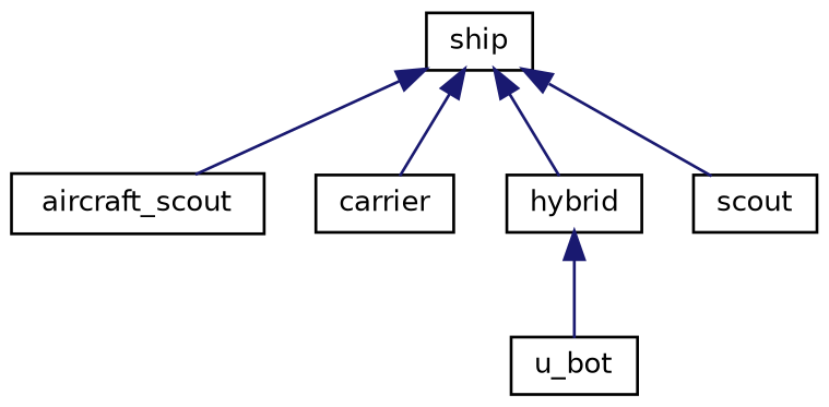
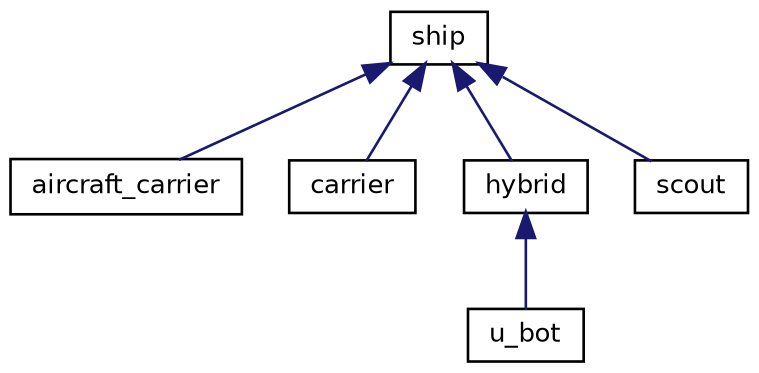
  digraph {
    rankdir=TB
    node [color=black fillcolor=white fontname=Helvetica fontsize=10 shape=record style=filled]
    edge [color=midnightblue dir=back fontname=Helvetica fontsize=10 labelfontname=Helvetica labelfontsize=10 style=solid]
    n1 [height=0.2 label=ship width=0.4]
-   n2 [height=0.2 label=aircraft_scout width=0.4]
+   n2 [height=0.2 label=aircraft_carrier width=0.4]
    n3 [height=0.2 label=carrier width=0.4]
    n4 [height=0.2 label=hybrid width=0.4]
    n5 [height=0.2 label=scout width=0.4]
    n6 [height=0.2 label=u_bot width=0.4]
    n1 -> n2
    n1 -> n3
    n1 -> n4
    n1 -> n5
    n4 -> n6
  }
